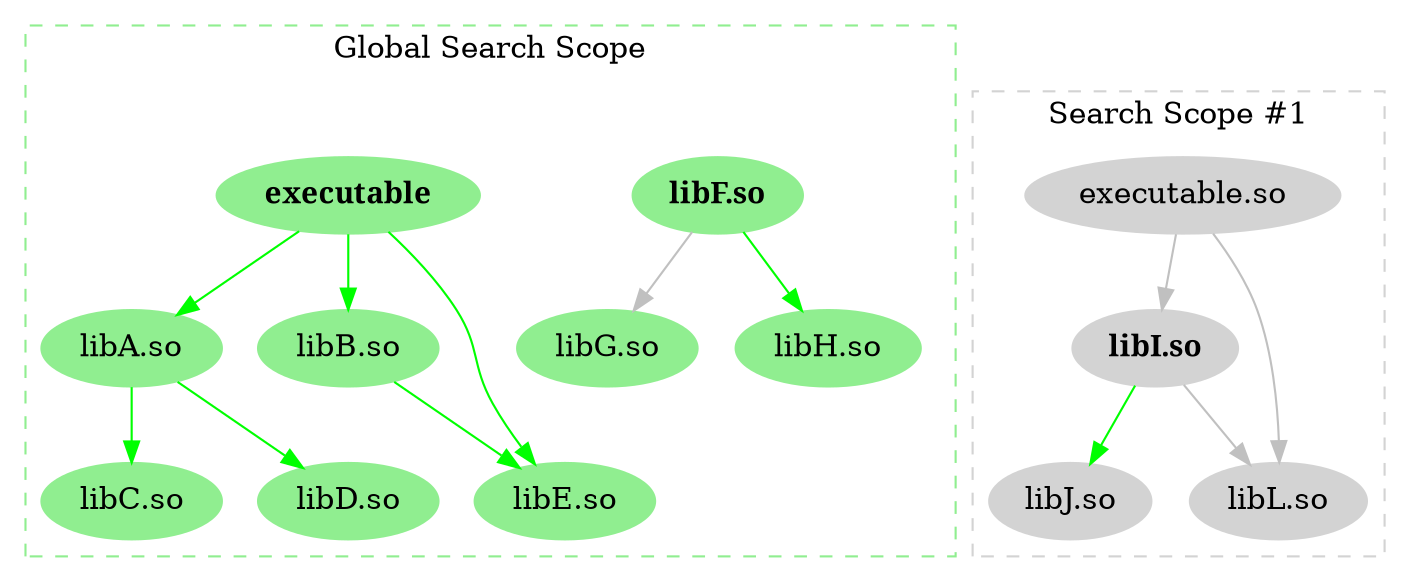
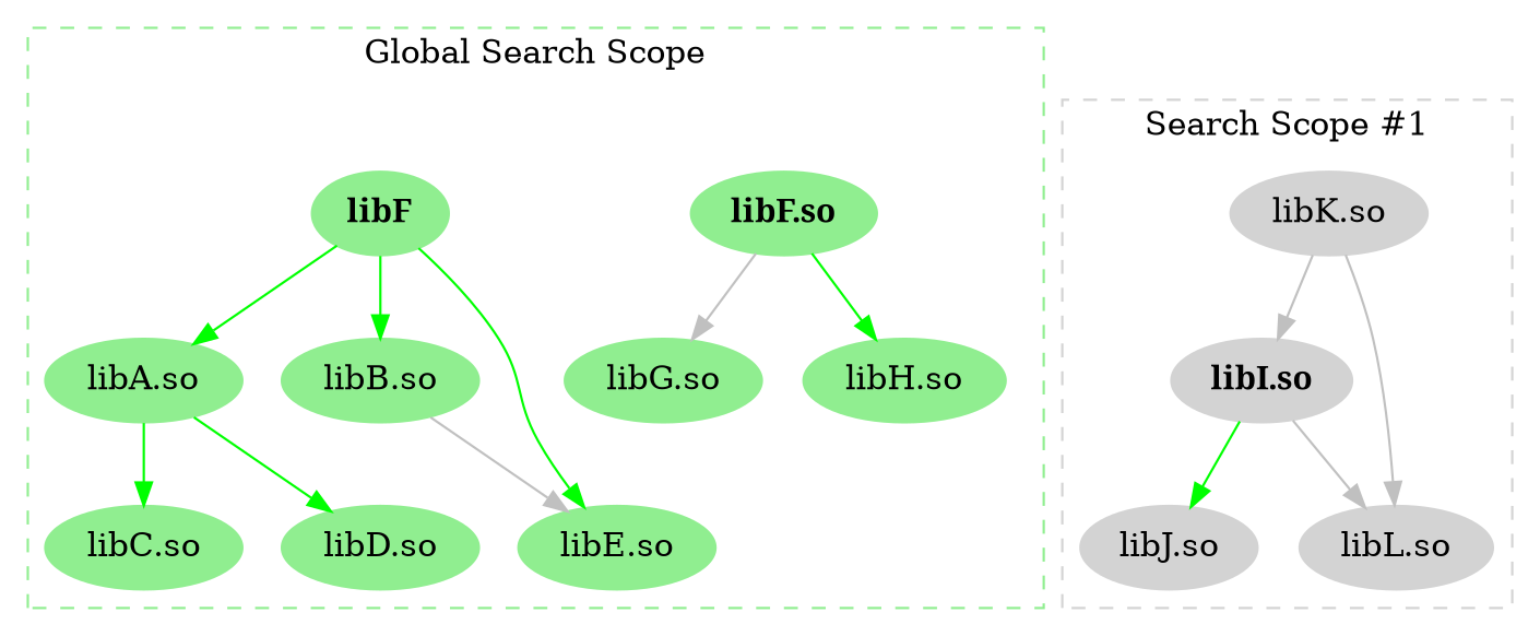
  digraph {
    node [color=lightgreen style=filled]
    edge [color=green]
    n1 [fontname=bold label="libF.so"]
    n2 [label="libG.so"]
    n3 [label="libH.so"]
-   n4 [fontname=bold label=executable]
+   n4 [fontname=bold label=libF]
    n5 [label="libA.so"]
    n6 [label="libB.so"]
    n7 [label="libE.so"]
    n8 [label="libC.so"]
    n9 [label="libD.so"]
    n10 [color=lightgray fontname=bold label="libI.so"]
    n11 [color=lightgray label="libJ.so"]
-   n12 [color=lightgray label="executable.so"]
+   n12 [color=lightgray label="libK.so"]
    n13 [color=lightgray label="libL.so"]
    subgraph sub_1 {
      cluster=true
      color=lightgreen
      label="Global Search Scope"
      style=dashed
      n4
      n5
      n6
      n7
      n8
      n9
      subgraph sub_2 {
        cluster=true
        color=lightgreen
        label="Global Search Scope"
        rank=min
        style=invis
        n1
        n2
        n3
      }
    }
    subgraph sub_3 {
      cluster=true
      color=lightgray
      label="Search Scope #1"
      style=dashed
      n10
      n11
      n12
      n13
    }
    n1 -> n2 [color=gray]
    n1 -> n3
    n4 -> n5
    n4 -> n6
    n4 -> n7
    n5 -> n8
    n5 -> n9
-   n6 -> n7
+   n6 -> n7 [color=gray]
    n10 -> n11
    n10 -> n13 [color=gray]
    n12 -> n10 [color=gray]
    n12 -> n13 [color=gray]
  }
